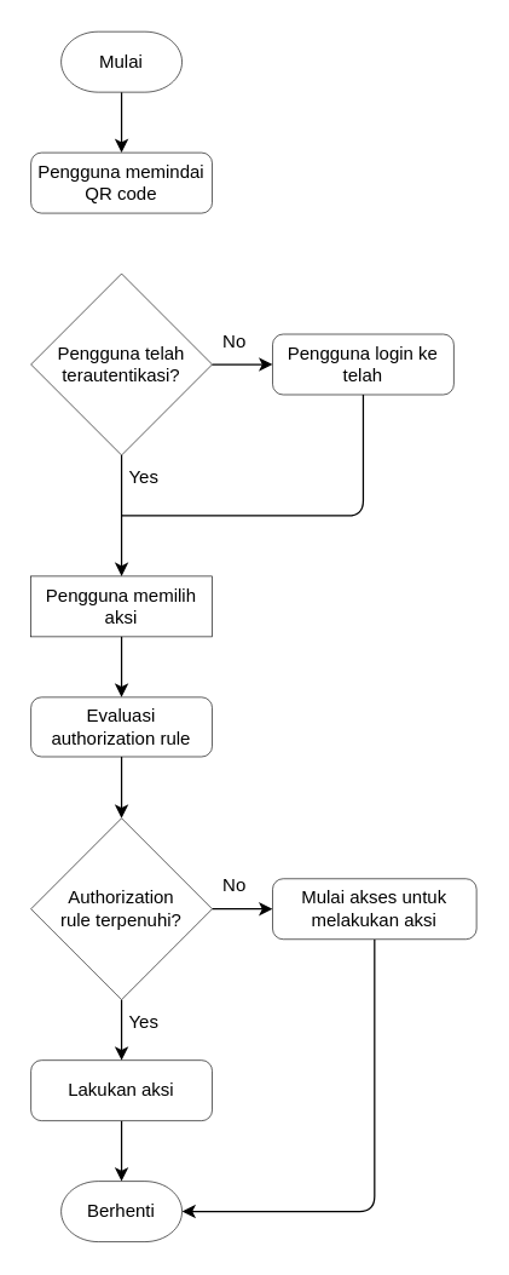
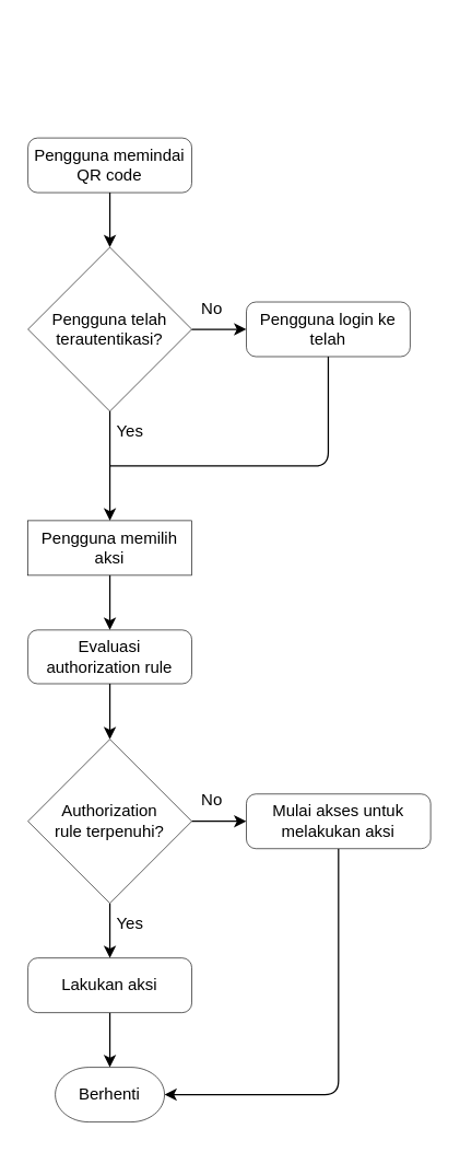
  <mxCell id="0" />
  <mxCell id="1" parent="0" />
- <mxCell id="2" style="edgeStyle=orthogonalEdgeStyle;html=1;" parent="1" source="3" target="6" edge="1"><mxGeometry relative="1" as="geometry"><mxPoint x="80" y="100" as="targetPoint" /></mxGeometry></mxCell>
- <mxCell id="3" value="Mulai" style="strokeWidth=0.5;html=1;shape=mxgraph.flowchart.terminator;whiteSpace=wrap;" parent="1" vertex="1"><mxGeometry x="40" y="20" width="80" height="40" as="geometry" /></mxCell>
+ <mxCell id="4" style="edgeStyle=orthogonalEdgeStyle;html=1;exitX=0.5;exitY=1;exitDx=0;exitDy=0;entryX=0.5;entryY=0;entryDx=0;entryDy=0;entryPerimeter=0;" parent="1" source="6" target="20" edge="1"><mxGeometry relative="1" as="geometry"><mxPoint x="170" y="140" as="sourcePoint" /><mxPoint x="220" y="180" as="targetPoint" /></mxGeometry></mxCell>
  <mxCell id="5" style="edgeStyle=none;html=1;entryX=0.5;entryY=0;entryDx=0;entryDy=0;exitX=0.5;exitY=1;exitDx=0;exitDy=0;exitPerimeter=0;" parent="1" source="20" target="17" edge="1"><mxGeometry relative="1" as="geometry"><mxPoint x="80" y="440" as="targetPoint" /><mxPoint x="120" y="390" as="sourcePoint" /></mxGeometry></mxCell>
  <mxCell id="6" value="Pengguna memindai QR code" style="rounded=1;whiteSpace=wrap;html=1;absoluteArcSize=1;arcSize=14;strokeWidth=0.5;" parent="1" vertex="1"><mxGeometry x="20" y="100" width="120" height="40" as="geometry" /></mxCell>
  <mxCell id="7" value="Berhenti" style="strokeWidth=0.5;html=1;shape=mxgraph.flowchart.terminator;whiteSpace=wrap;" vertex="1" parent="1"><mxGeometry x="40" y="780" width="80" height="40" as="geometry" /></mxCell>
  <mxCell id="8" style="edgeStyle=orthogonalEdgeStyle;html=1;entryX=0;entryY=0.5;entryDx=0;entryDy=0;" edge="1" parent="1" source="10" target="14"><mxGeometry relative="1" as="geometry" /></mxCell>
  <mxCell id="9" style="edgeStyle=orthogonalEdgeStyle;html=1;entryX=0.5;entryY=0;entryDx=0;entryDy=0;" edge="1" parent="1" source="10" target="16"><mxGeometry relative="1" as="geometry" /></mxCell>
  <mxCell id="10" value="Authorization&lt;br&gt;rule terpenuhi?" style="strokeWidth=0.5;html=1;shape=mxgraph.flowchart.decision;whiteSpace=wrap;" vertex="1" parent="1"><mxGeometry x="20" y="540" width="120" height="120" as="geometry" /></mxCell>
  <mxCell id="11" style="edgeStyle=none;html=1;entryX=0.5;entryY=0;entryDx=0;entryDy=0;entryPerimeter=0;" edge="1" parent="1" source="12" target="10"><mxGeometry relative="1" as="geometry" /></mxCell>
  <mxCell id="12" value="Evaluasi&lt;br&gt;authorization rule" style="rounded=1;whiteSpace=wrap;html=1;absoluteArcSize=1;arcSize=14;strokeWidth=0.5;" vertex="1" parent="1"><mxGeometry x="20" y="460" width="120" height="39.34" as="geometry" /></mxCell>
  <mxCell id="13" style="edgeStyle=orthogonalEdgeStyle;html=1;entryX=1;entryY=0.5;entryDx=0;entryDy=0;entryPerimeter=0;exitX=0.5;exitY=1;exitDx=0;exitDy=0;" edge="1" parent="1" source="14" target="7"><mxGeometry relative="1" as="geometry"><mxPoint x="230" y="630" as="sourcePoint" /><Array as="points"><mxPoint x="247" y="800" /></Array></mxGeometry></mxCell>
  <mxCell id="14" value="Mulai akses untuk&lt;br&gt;melakukan aksi" style="rounded=1;whiteSpace=wrap;html=1;absoluteArcSize=1;arcSize=14;strokeWidth=0.5;" vertex="1" parent="1"><mxGeometry x="180" y="580" width="135" height="40" as="geometry" /></mxCell>
  <mxCell id="15" style="edgeStyle=orthogonalEdgeStyle;html=1;entryX=0.5;entryY=0;entryDx=0;entryDy=0;entryPerimeter=0;" edge="1" parent="1" source="16" target="7"><mxGeometry relative="1" as="geometry" /></mxCell>
  <mxCell id="16" value="Lakukan aksi" style="rounded=1;whiteSpace=wrap;html=1;absoluteArcSize=1;arcSize=14;strokeWidth=0.5;" vertex="1" parent="1"><mxGeometry x="20" y="700" width="120" height="40" as="geometry" /></mxCell>
  <mxCell id="17" value="Pengguna memilih aksi" style="whiteSpace=wrap;html=1;absoluteArcSize=1;arcSize=14;strokeWidth=0.5;rounded=0;" vertex="1" parent="1"><mxGeometry x="20" y="380" width="120" height="40" as="geometry" /></mxCell>
  <mxCell id="18" style="edgeStyle=none;html=1;entryX=0.5;entryY=0;entryDx=0;entryDy=0;exitX=0.5;exitY=1;exitDx=0;exitDy=0;" edge="1" parent="1" source="17" target="12"><mxGeometry relative="1" as="geometry"><mxPoint x="90" y="390" as="targetPoint" /><mxPoint x="90" y="350" as="sourcePoint" /></mxGeometry></mxCell>
  <mxCell id="19" value="Pengguna login ke telah" style="rounded=1;whiteSpace=wrap;html=1;absoluteArcSize=1;arcSize=14;strokeWidth=0.5;" vertex="1" parent="1"><mxGeometry x="180" y="220" width="120" height="40" as="geometry" /></mxCell>
  <mxCell id="20" value="Pengguna telah&lt;br&gt;terautentikasi?" style="strokeWidth=0.5;html=1;shape=mxgraph.flowchart.decision;whiteSpace=wrap;" vertex="1" parent="1"><mxGeometry x="20" y="180" width="120" height="120" as="geometry" /></mxCell>
  <mxCell id="21" style="edgeStyle=orthogonalEdgeStyle;html=1;exitX=1;exitY=0.5;exitDx=0;exitDy=0;entryX=0;entryY=0.5;entryDx=0;entryDy=0;exitPerimeter=0;" edge="1" parent="1" source="20" target="19"><mxGeometry relative="1" as="geometry"><mxPoint x="90" y="150" as="sourcePoint" /><mxPoint x="90" y="190" as="targetPoint" /></mxGeometry></mxCell>
  <mxCell id="22" style="edgeStyle=orthogonalEdgeStyle;html=1;exitX=0.5;exitY=1;exitDx=0;exitDy=0;endArrow=none;endFill=0;" edge="1" parent="1" source="19"><mxGeometry relative="1" as="geometry"><mxPoint x="150" y="250" as="sourcePoint" /><mxPoint x="80" y="340" as="targetPoint" /><Array as="points"><mxPoint x="240" y="340" /></Array></mxGeometry></mxCell>
  <mxCell id="23" value="No" style="text;html=1;strokeColor=none;fillColor=none;align=center;verticalAlign=middle;whiteSpace=wrap;rounded=0;" vertex="1" parent="1"><mxGeometry x="140" y="210" width="30" height="30" as="geometry" /></mxCell>
  <mxCell id="24" value="Yes" style="text;html=1;strokeColor=none;fillColor=none;align=center;verticalAlign=middle;whiteSpace=wrap;rounded=0;" vertex="1" parent="1"><mxGeometry x="80" y="300" width="30" height="30" as="geometry" /></mxCell>
  <mxCell id="25" value="No" style="text;html=1;strokeColor=none;fillColor=none;align=center;verticalAlign=middle;whiteSpace=wrap;rounded=0;" vertex="1" parent="1"><mxGeometry x="140" y="570" width="30" height="30" as="geometry" /></mxCell>
  <mxCell id="26" value="Yes" style="text;html=1;strokeColor=none;fillColor=none;align=center;verticalAlign=middle;whiteSpace=wrap;rounded=0;" vertex="1" parent="1"><mxGeometry x="80" y="660" width="30" height="30" as="geometry" /></mxCell>
